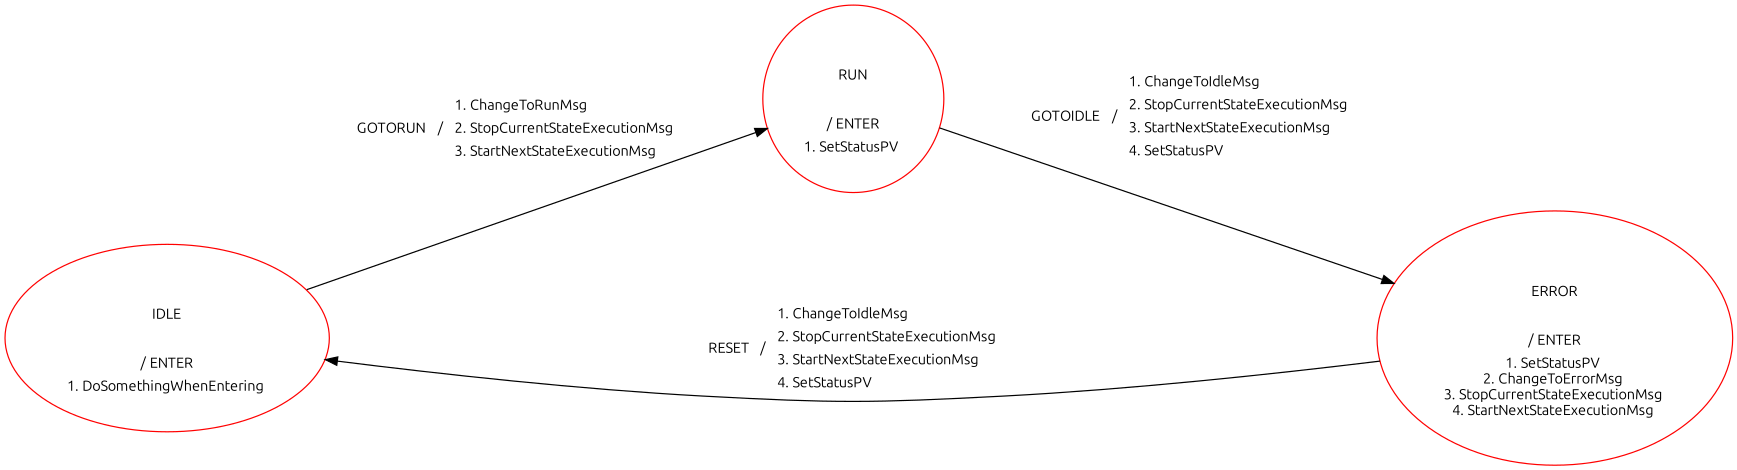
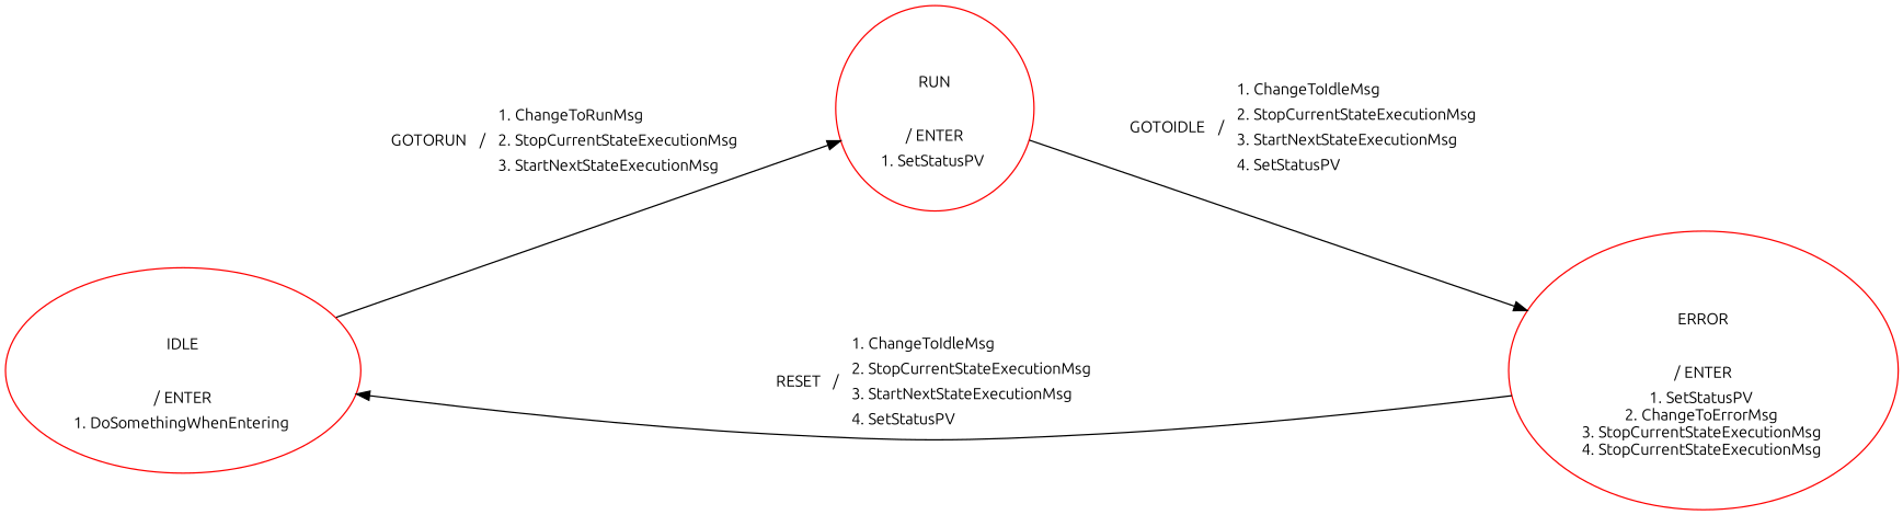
  digraph {
    fontname=Ubuntu
    nodesep=2.5
    rankdir=LR
    node [color=red fillcolor=white fontname=Ubuntu style=filled]
    edge [fontname=Ubuntu]
    n1 [label=<<TABLE border="0" cellborder="0"><TR><TD width="60" height="60"><font point-size="12">IDLE</font></TD></TR><TR><TD><font point-size="12"> / ENTER </font></TD></TR><TR><TD><font point-size="12">1. DoSomethingWhenEntering <BR/></font></TD></TR></TABLE>>]
    n2 [label=<<TABLE border="0" cellborder="0"><TR><TD width="60" height="60"><font point-size="12">RUN</font></TD></TR><TR><TD><font point-size="12"> / ENTER </font></TD></TR><TR><TD><font point-size="12">1. SetStatusPV <BR/></font></TD></TR></TABLE>>]
-   n3 [label=<<TABLE border="0" cellborder="0"><TR><TD width="60" height="60"><font point-size="12">ERROR</font></TD></TR><TR><TD><font point-size="12"> / ENTER </font></TD></TR><TR><TD><font point-size="12">1. SetStatusPV <BR/>2. ChangeToErrorMsg <BR/>3. StopCurrentStateExecutionMsg <BR/>4. StartNextStateExecutionMsg <BR/></font></TD></TR></TABLE>>]
+   n3 [label=<<TABLE border="0" cellborder="0"><TR><TD width="60" height="60"><font point-size="12">ERROR</font></TD></TR><TR><TD><font point-size="12"> / ENTER </font></TD></TR><TR><TD><font point-size="12">1. SetStatusPV <BR/>2. ChangeToErrorMsg <BR/>3. StopCurrentStateExecutionMsg <BR/>4. StopCurrentStateExecutionMsg <BR/></font></TD></TR></TABLE>>]
    n1 -> n2 [label=<<TABLE border="0" cellborder="0"><TR><TD ROWSPAN="3"><font point-size="12">GOTORUN</font></TD><TD ALIGN="CENTER" ROWSPAN="3"><font point-size="12"> / </font></TD><TD ALIGN="LEFT"><font point-size="12">1. ChangeToRunMsg </font></TD></TR><TR><TD ALIGN="LEFT"><font point-size="12">2. StopCurrentStateExecutionMsg </font></TD></TR><TR><TD ALIGN="LEFT"><font point-size="12">3. StartNextStateExecutionMsg </font></TD></TR></TABLE>>]
    n2 -> n3 [label=<<TABLE border="0" cellborder="0"><TR><TD ROWSPAN="4"><font point-size="12">GOTOIDLE</font></TD><TD ALIGN="CENTER" ROWSPAN="4"><font point-size="12"> / </font></TD><TD ALIGN="LEFT"><font point-size="12">1. ChangeToIdleMsg </font></TD></TR><TR><TD ALIGN="LEFT"><font point-size="12">2. StopCurrentStateExecutionMsg </font></TD></TR><TR><TD ALIGN="LEFT"><font point-size="12">3. StartNextStateExecutionMsg </font></TD></TR><TR><TD ALIGN="LEFT"><font point-size="12">4. SetStatusPV </font></TD></TR></TABLE>>]
    n3 -> n1 [label=<<TABLE border="0" cellborder="0"><TR><TD ROWSPAN="4"><font point-size="12">RESET</font></TD><TD ALIGN="CENTER" ROWSPAN="4"><font point-size="12"> / </font></TD><TD ALIGN="LEFT"><font point-size="12">1. ChangeToIdleMsg </font></TD></TR><TR><TD ALIGN="LEFT"><font point-size="12">2. StopCurrentStateExecutionMsg </font></TD></TR><TR><TD ALIGN="LEFT"><font point-size="12">3. StartNextStateExecutionMsg </font></TD></TR><TR><TD ALIGN="LEFT"><font point-size="12">4. SetStatusPV </font></TD></TR></TABLE>>]
  }
